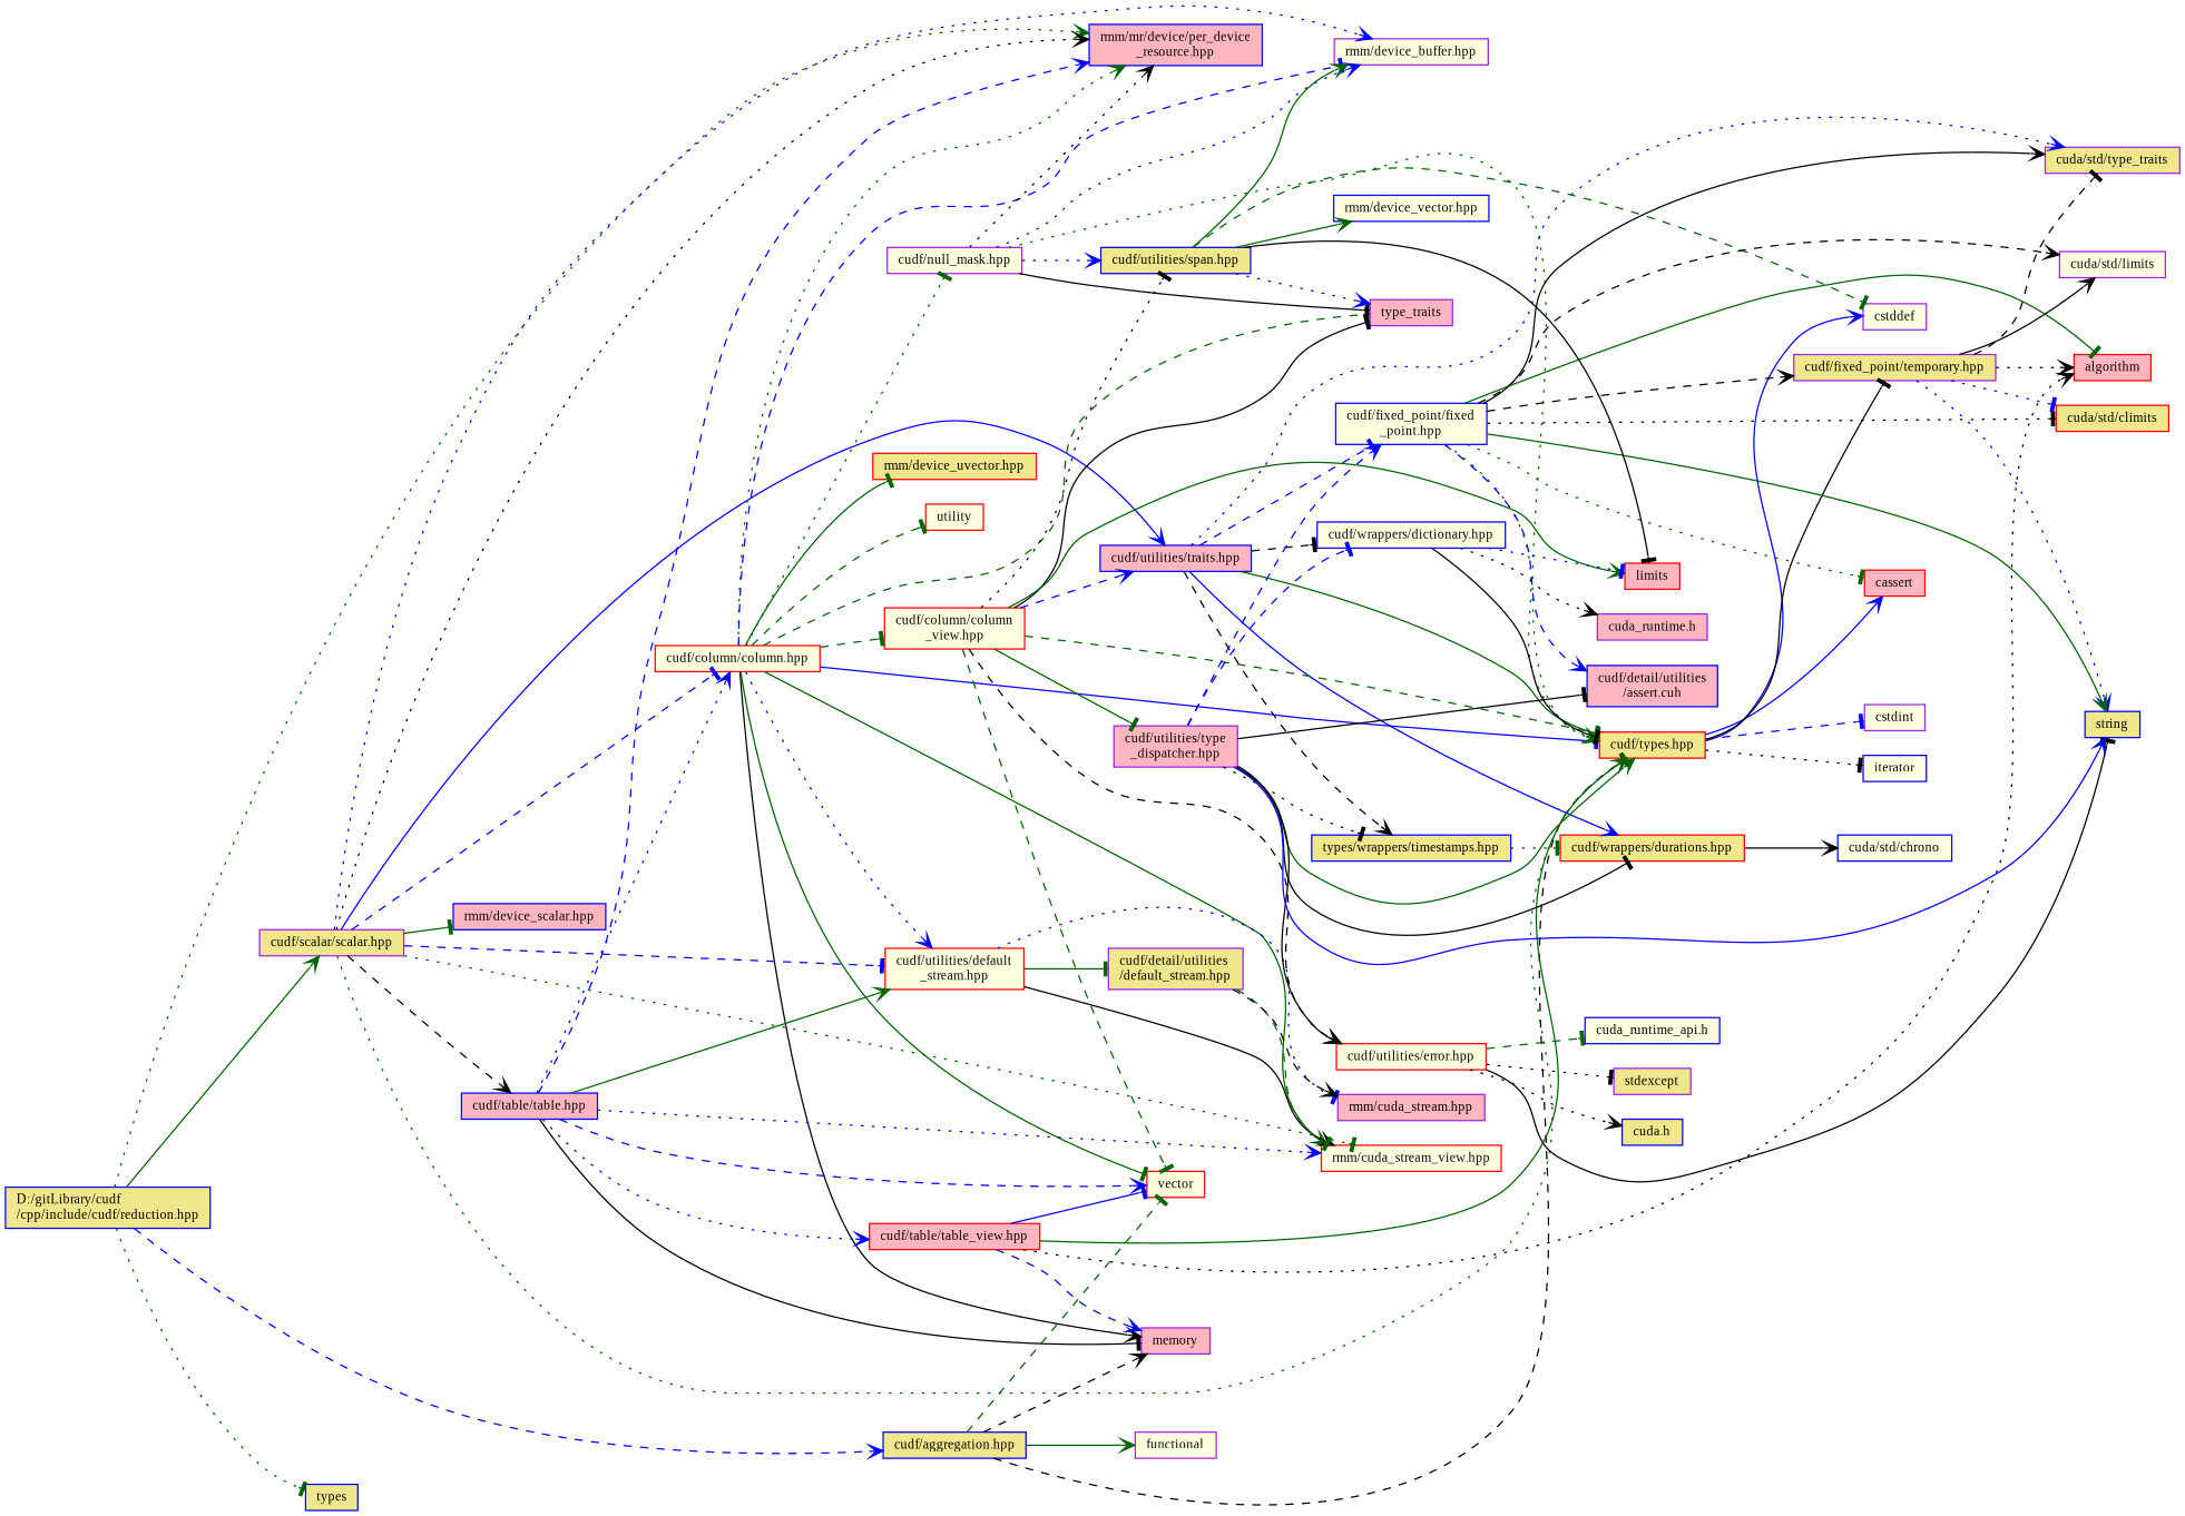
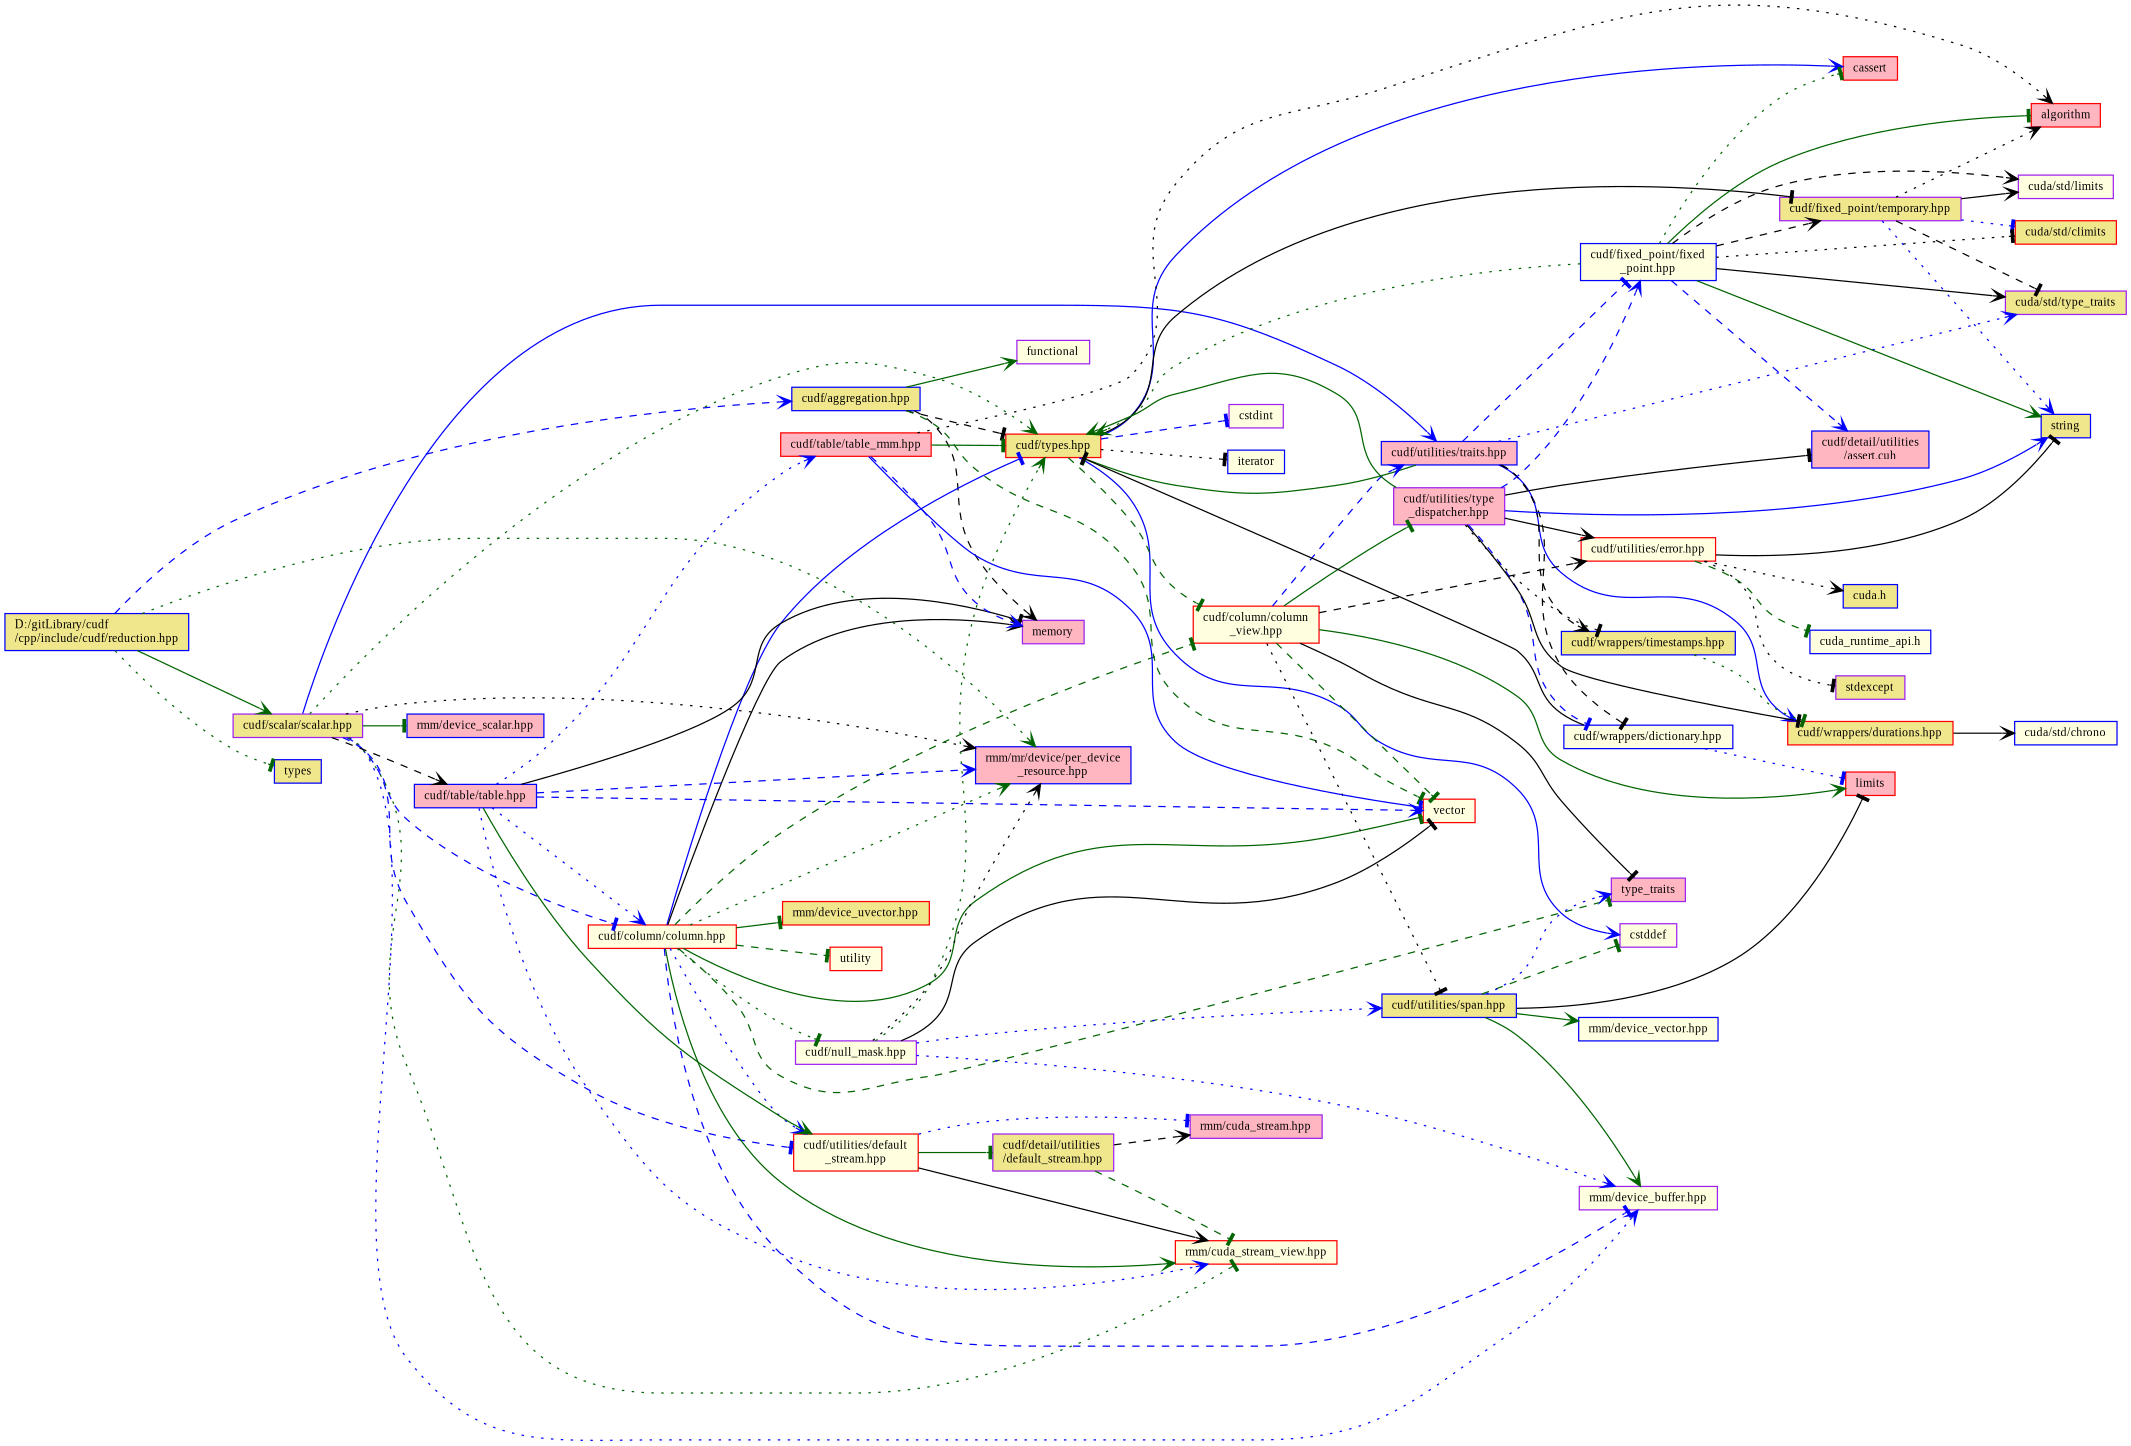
  digraph {
    fontname="Liberation Serif"
    rankdir=LR
    node [color=blue fillcolor=lightyellow fontname="Liberation Serif" fontsize=10 shape=box style=filled]
    edge [arrowhead=vee color=darkgreen fontname="Liberation Serif" fontsize=10 labelfontname=Helvetica labelfontsize=10 style=solid]
    n1 [fillcolor=khaki fontcolor=black height=0.2 label="D:/gitLibrary/cudf\l/cpp/include/cudf/reduction.hpp" width=0.4]
    n2 [fillcolor=khaki height=0.2 label="cudf/aggregation.hpp" width=0.4]
    n3 [color=purple fillcolor=khaki height=0.2 label="cudf/scalar/scalar.hpp" width=0.4]
    n4 [fillcolor=lightpink height=0.2 label="rmm/mr/device/per_device\l_resource.hpp" width=0.4]
    n5 [fillcolor=khaki height=0.2 label=types width=0.4]
    n6 [color=red fillcolor=khaki height=0.2 label="cudf/types.hpp" width=0.4]
    n7 [color=purple height=0.2 label=functional width=0.4]
    n8 [color=purple fillcolor=lightpink height=0.2 label=memory width=0.4]
    n9 [color=red height=0.2 label=vector width=0.4]
    n10 [color=red height=0.2 label="cudf/column/column.hpp" width=0.4]
    n11 [color=purple height=0.2 label="rmm/device_buffer.hpp" width=0.4]
    n12 [fillcolor=lightpink height=0.2 label="cudf/utilities/traits.hpp" width=0.4]
    n13 [color=red height=0.2 label="cudf/utilities/default\l_stream.hpp" width=0.4]
    n14 [color=red height=0.2 label="rmm/cuda_stream_view.hpp" width=0.4]
    n15 [fillcolor=lightpink height=0.2 label="cudf/table/table.hpp" width=0.4]
    n16 [fillcolor=lightpink height=0.2 label="rmm/device_scalar.hpp" width=0.4]
    n17 [color=red fillcolor=lightpink height=0.2 label=cassert width=0.4]
    n18 [color=purple height=0.2 label=cstddef width=0.4]
    n19 [color=purple height=0.2 label=cstdint width=0.4]
    n20 [height=0.2 label=iterator width=0.4]
    n21 [color=purple fillcolor=khaki height=0.2 label="cudf/fixed_point/temporary.hpp" width=0.4]
    n22 [color=red height=0.2 label="cudf/column/column\l_view.hpp" width=0.4]
    n23 [color=red fillcolor=khaki height=0.2 label="rmm/device_uvector.hpp" width=0.4]
    n24 [color=purple fillcolor=lightpink height=0.2 label=type_traits width=0.4]
    n25 [color=purple height=0.2 label="cudf/null_mask.hpp" width=0.4]
    n26 [color=red height=0.2 label=utility width=0.4]
    n27 [height=0.2 label="cudf/fixed_point/fixed\l_point.hpp" width=0.4]
    n28 [color=purple fillcolor=khaki height=0.2 label="cuda/std/type_traits" width=0.4]
    n29 [height=0.2 label="cudf/wrappers/dictionary.hpp" width=0.4]
    n30 [color=red fillcolor=khaki height=0.2 label="cudf/wrappers/durations.hpp" width=0.4]
-   n31 [fillcolor=khaki height=0.2 label="types/wrappers/timestamps.hpp" width=0.4]
+   n31 [fillcolor=khaki height=0.2 label="cudf/wrappers/timestamps.hpp" width=0.4]
    n32 [color=purple fillcolor=khaki height=0.2 label="cudf/detail/utilities\l/default_stream.hpp" width=0.4]
    n33 [color=purple fillcolor=lightpink height=0.2 label="rmm/cuda_stream.hpp" width=0.4]
-   n34 [color=red fillcolor=lightpink height=0.2 label="cudf/table/table_view.hpp" width=0.4]
+   n34 [color=red fillcolor=lightpink height=0.2 label="cudf/table/table_rmm.hpp" width=0.4]
    n35 [color=red height=0.2 label="cudf/utilities/error.hpp" width=0.4]
    n36 [fillcolor=khaki height=0.2 label="cudf/utilities/span.hpp" width=0.4]
    n37 [color=red fillcolor=lightpink height=0.2 label=limits width=0.4]
    n38 [color=purple fillcolor=lightpink height=0.2 label="cudf/utilities/type\l_dispatcher.hpp" width=0.4]
    n39 [fillcolor=khaki height=0.2 label="cuda.h" width=0.4]
    n40 [height=0.2 label="cuda_runtime_api.h" width=0.4]
    n41 [color=purple fillcolor=khaki height=0.2 label=stdexcept width=0.4]
    n42 [fillcolor=khaki height=0.2 label=string width=0.4]
    n43 [height=0.2 label="rmm/device_vector.hpp" width=0.4]
    n44 [fillcolor=lightpink height=0.2 label="cudf/detail/utilities\l/assert.cuh" width=0.4]
    n45 [color=red fillcolor=khaki height=0.2 label="cuda/std/climits" width=0.4]
    n46 [color=purple height=0.2 label="cuda/std/limits" width=0.4]
    n47 [color=red fillcolor=lightpink height=0.2 label=algorithm width=0.4]
-   n48 [color=purple fillcolor=lightpink height=0.2 label="cuda_runtime.h" width=0.4]
    n49 [height=0.2 label="cuda/std/chrono" width=0.4]
    n1 -> n2 [color=blue style=dashed]
    n1 -> n3
    n1 -> n4 [style=dotted]
    n1 -> n5 [arrowhead=tee style=dotted]
    n2 -> n6 [arrowhead=tee color=black style=dashed]
    n2 -> n7
    n2 -> n8 [color=black style=dashed]
    n2 -> n9 [arrowhead=tee style=dashed]
    n3 -> n4 [color=black style=dotted]
    n3 -> n6 [style=dotted]
    n3 -> n10 [arrowhead=tee color=blue style=dashed]
    n3 -> n11 [color=blue style=dotted]
    n3 -> n12 [color=blue]
    n3 -> n13 [arrowhead=tee color=blue style=dashed]
    n3 -> n14 [arrowhead=tee style=dotted]
    n3 -> n15 [color=black style=dashed]
    n3 -> n16 [arrowhead=tee]
    n6 -> n17 [color=blue]
    n6 -> n18 [color=blue]
    n6 -> n19 [arrowhead=tee color=blue style=dashed]
    n6 -> n20 [arrowhead=tee color=black style=dotted]
    n6 -> n21 [arrowhead=tee color=black]
    n10 -> n4 [style=dotted]
    n10 -> n6 [arrowhead=tee color=blue]
    n10 -> n8 [color=black]
    n10 -> n9 [arrowhead=tee]
    n10 -> n11 [arrowhead=tee color=blue style=dashed]
    n10 -> n13 [color=blue style=dotted]
    n10 -> n14
    n10 -> n22 [arrowhead=tee style=dashed]
    n10 -> n23 [arrowhead=tee]
    n10 -> n24 [arrowhead=tee style=dashed]
    n10 -> n25 [arrowhead=tee style=dotted]
    n10 -> n26 [arrowhead=tee style=dashed]
    n12 -> n6 [arrowhead=tee]
    n12 -> n27 [arrowhead=tee color=blue style=dashed]
    n12 -> n28 [color=blue style=dotted]
    n12 -> n29 [arrowhead=tee color=black style=dashed]
    n12 -> n30 [color=blue]
    n12 -> n31 [color=black style=dashed]
    n13 -> n14 [color=black]
    n13 -> n32 [arrowhead=tee]
    n13 -> n33 [arrowhead=tee color=blue style=dotted]
    n15 -> n4 [color=blue style=dashed]
    n15 -> n8 [arrowhead=tee color=black]
    n15 -> n9 [color=blue style=dashed]
    n15 -> n10 [color=blue style=dotted]
    n15 -> n13
    n15 -> n14 [color=blue style=dotted]
    n15 -> n34 [color=blue style=dotted]
    n21 -> n28 [arrowhead=tee color=black style=dashed]
    n21 -> n42 [color=blue style=dotted]
    n21 -> n45 [arrowhead=tee color=blue style=dotted]
    n21 -> n46 [color=black]
    n21 -> n47 [color=black style=dotted]
-   n22 -> n6 [arrowhead=tee style=dashed]
+   n6 -> n22 [arrowhead=tee style=dashed]
    n22 -> n9 [arrowhead=tee style=dashed]
    n22 -> n12 [color=blue style=dashed]
    n22 -> n24 [arrowhead=tee color=black]
    n22 -> n35 [color=black style=dashed]
    n22 -> n36 [arrowhead=tee color=black style=dotted]
    n22 -> n37
    n22 -> n38 [arrowhead=tee]
    n25 -> n4 [color=black style=dotted]
    n25 -> n6 [style=dotted]
-   n25 -> n24 [arrowhead=tee color=black]
+   n25 -> n9 [arrowhead=tee color=black]
    n25 -> n11 [color=blue style=dotted]
    n25 -> n36 [color=blue style=dotted]
    n27 -> n6 [style=dotted]
    n27 -> n17 [arrowhead=tee style=dotted]
    n27 -> n21 [color=black style=dashed]
    n27 -> n28 [color=black]
    n27 -> n42
    n27 -> n44 [color=blue style=dashed]
    n27 -> n45 [arrowhead=tee color=black style=dotted]
    n27 -> n46 [color=black style=dashed]
    n27 -> n47 [arrowhead=tee]
    n29 -> n6 [arrowhead=tee color=black]
    n29 -> n37 [arrowhead=tee color=blue style=dotted]
-   n29 -> n48 [color=black style=dotted]
    n30 -> n49 [color=black]
    n31 -> n30 [arrowhead=tee style=dotted]
    n32 -> n14 [arrowhead=tee style=dashed]
    n32 -> n33 [color=black style=dashed]
    n34 -> n6 [arrowhead=tee]
    n34 -> n8 [color=blue style=dashed]
    n34 -> n9 [arrowhead=tee color=blue]
    n34 -> n47 [color=black style=dotted]
    n35 -> n39 [color=black style=dotted]
    n35 -> n40 [arrowhead=tee style=dashed]
    n35 -> n41 [arrowhead=tee color=black style=dotted]
    n35 -> n42 [arrowhead=tee color=black]
    n36 -> n11
    n36 -> n18 [arrowhead=tee style=dashed]
    n36 -> n24 [color=blue style=dotted]
    n36 -> n37 [arrowhead=tee color=black]
    n36 -> n43
    n38 -> n6
    n38 -> n27 [color=blue style=dashed]
    n38 -> n29 [arrowhead=tee color=blue style=dashed]
    n38 -> n30 [arrowhead=tee color=black]
    n38 -> n31 [arrowhead=tee color=black style=dotted]
    n38 -> n35 [color=black]
    n38 -> n42 [color=blue]
    n38 -> n44 [arrowhead=tee color=black]
  }
